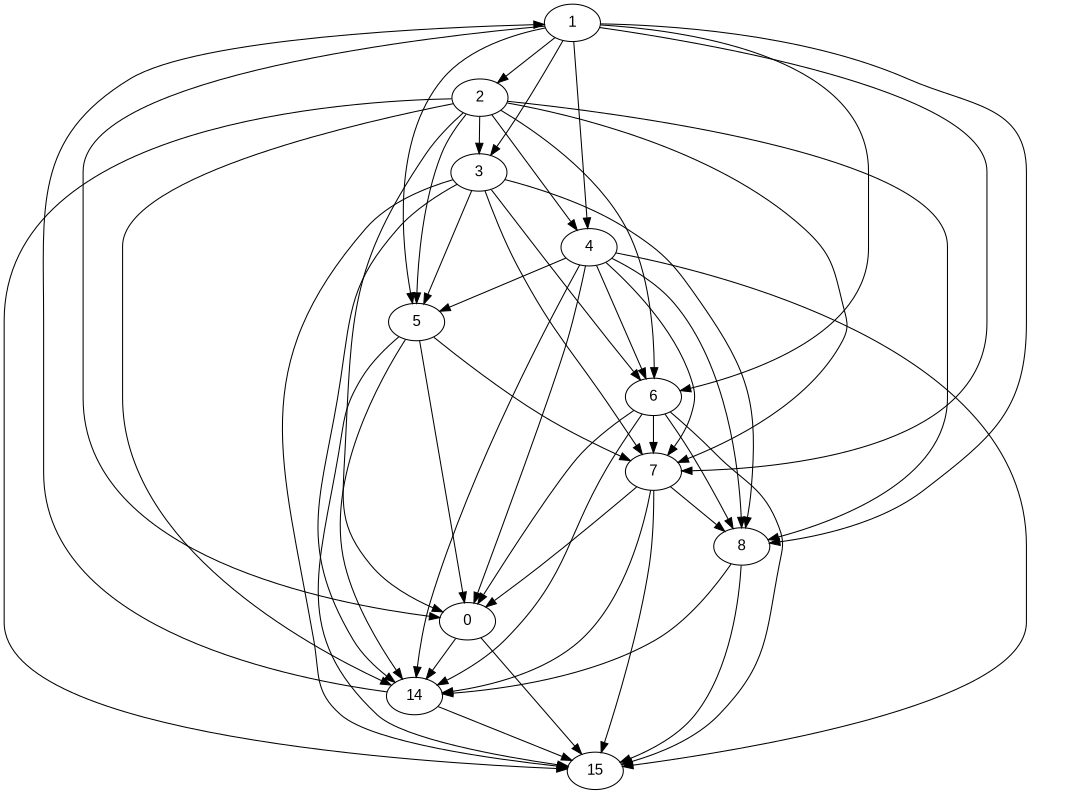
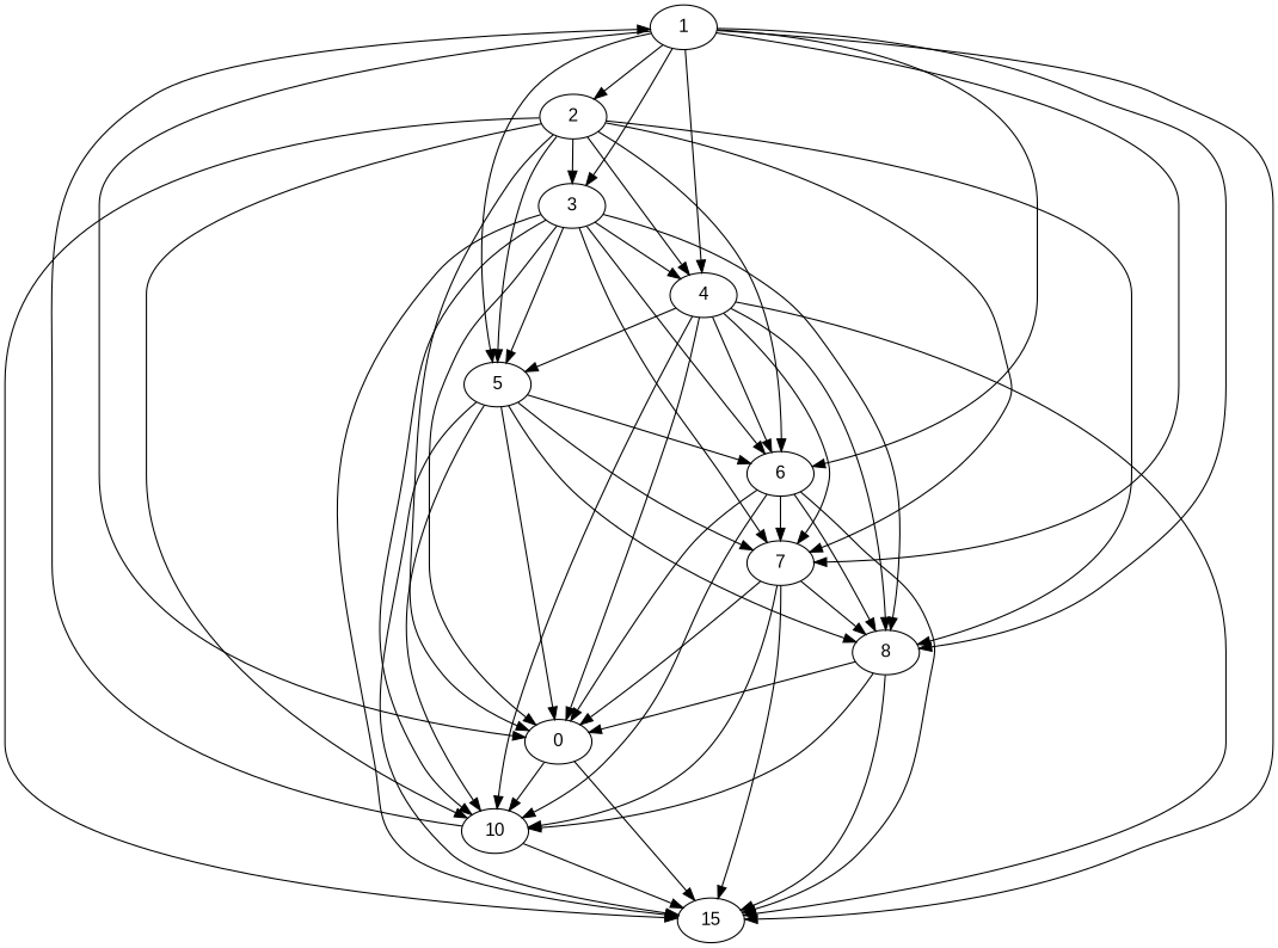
  digraph {
    fontname="Liberation Sans"
    node [fontname="Liberation Sans"]
    edge [fontname="Liberation Sans"]
    1
    2
    3
    4
    5
    6
    7
    8
    n9 [label=0]
    n10 [label=15]
-   10 [label=14]
+   10
    1 -> 2
    1 -> 3
    1 -> 4
    1 -> 5
    1 -> 6
    1 -> 7
    1 -> 8
    1 -> n9
+   1 -> n10
    2 -> 3
    2 -> 4
    2 -> 5
    2 -> 6
    2 -> 7
    2 -> 8
    2 -> n9
    2 -> n10
    2 -> 10
+   3 -> 4
    3 -> 5
    3 -> 6
    3 -> 7
    3 -> 8
+   3 -> n9
    3 -> n10
    3 -> 10
    4 -> 5
    4 -> 6
    4 -> 7
    4 -> 8
    4 -> n9
    4 -> n10
    4 -> 10
+   5 -> 6
    5 -> 7
+   5 -> 8
    5 -> n9
    5 -> n10
    5 -> 10
    6 -> 7
    6 -> 8
    6 -> n9
    6 -> n10
    6 -> 10
    7 -> 8
    7 -> n9
    7 -> n10
    7 -> 10
+   8 -> n9
    8 -> n10
    8 -> 10
    n9 -> n10
    n9 -> 10
    10 -> 1
    10 -> n10
  }
